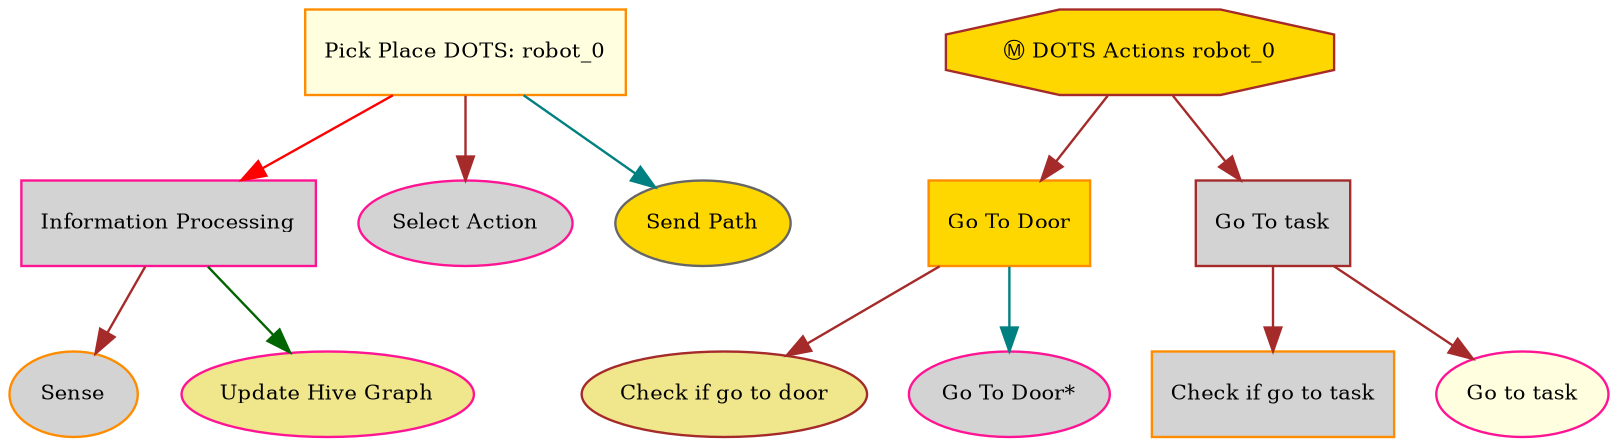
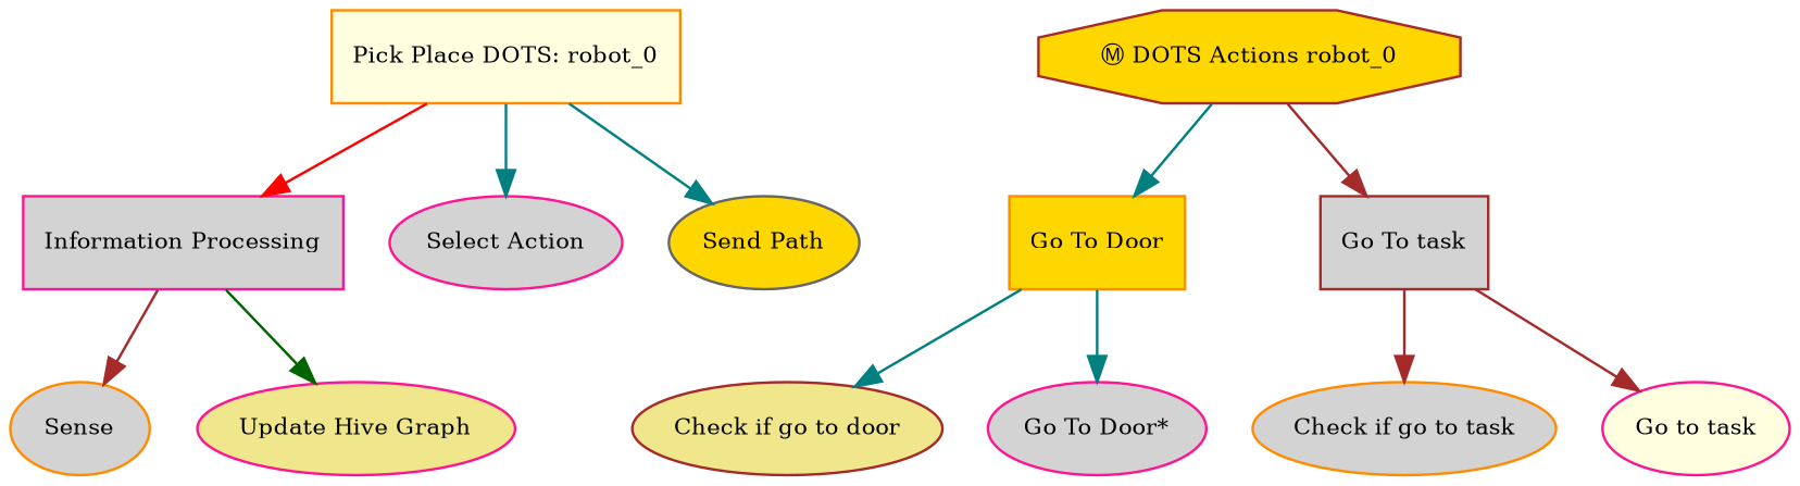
  digraph {
    fontname="times-roman"
    ordering=out
    node [color=deeppink fillcolor=lightgrey fontcolor=black fontname="times-roman" fontsize=9 shape=ellipse style=filled]
    edge [color=brown fontname="times-roman"]
    n1 [color=darkorange fillcolor=lightyellow label="Pick Place DOTS: robot_0" shape=box]
    n2 [label="Information Processing" shape=box]
    n3 [label="Select Action"]
    n4 [color=gray40 fillcolor=gold label="Send Path"]
    n5 [color=darkorange label=Sense]
    n6 [fillcolor=khaki label="Update Hive Graph"]
    n7 [color=brown fillcolor=gold label="Ⓜ DOTS Actions robot_0" shape=octagon]
    n8 [color=darkorange fillcolor=gold label="Go To Door" shape=box]
    n9 [color=brown label="Go To task" shape=box]
    n10 [color=brown fillcolor=khaki label="Check if go to door"]
    n11 [label="Go To Door*"]
-   n12 [color=darkorange label="Check if go to task" shape=box]
+   n12 [color=darkorange label="Check if go to task"]
    n13 [fillcolor=lightyellow label="Go to task"]
    n1 -> n2 [color=red tailport=" robot_0"]
-   n1 -> n3 [tailport=" robot_0"]
+   n1 -> n3 [color=teal tailport=" robot_0"]
    n1 -> n4 [color=teal tailport=" robot_0"]
    n2 -> n5
    n2 -> n6 [color=darkgreen]
-   n7 -> n8
+   n7 -> n8 [color=teal]
    n7 -> n9
-   n8 -> n10
+   n8 -> n10 [color=teal]
    n8 -> n11 [color=teal]
    n9 -> n12
    n9 -> n13
  }
